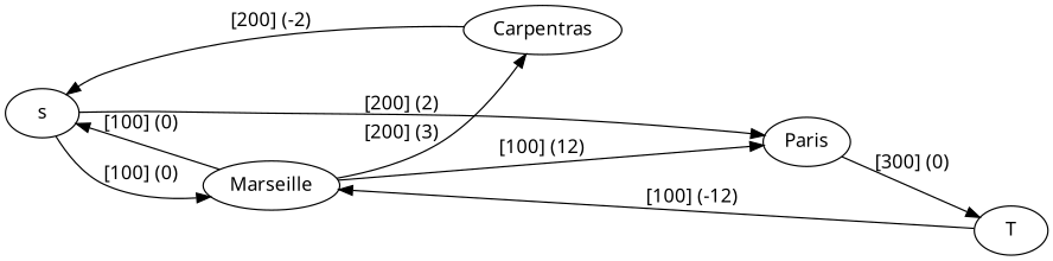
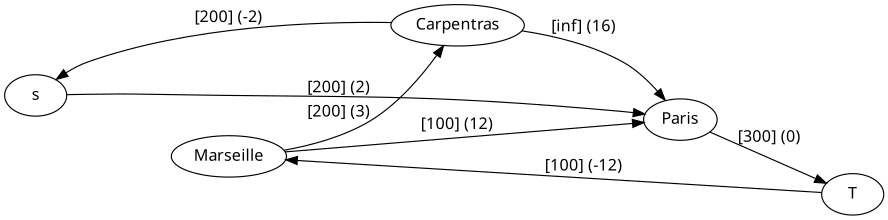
  digraph {
    fontname="Noto Sans"
    rankdir=LR
    node [fontname="Noto Sans"]
    edge [fontname="Noto Sans"]
    s
    Marseille
    Paris
    Carpentras
    T
-   s -> Marseille [label="[100] (0)"]
    s -> Paris [label="[200] (2)"]
-   Marseille -> s [label="[100] (0)"]
    Marseille -> Paris [label="[100] (12)"]
    Marseille -> Carpentras [label="[200] (3)"]
    Paris -> T [label="[300] (0)"]
    Carpentras -> s [label="[200] (-2)"]
+   Carpentras -> Paris [label="[inf] (16)"]
    T -> Marseille [label="[100] (-12)"]
  }
